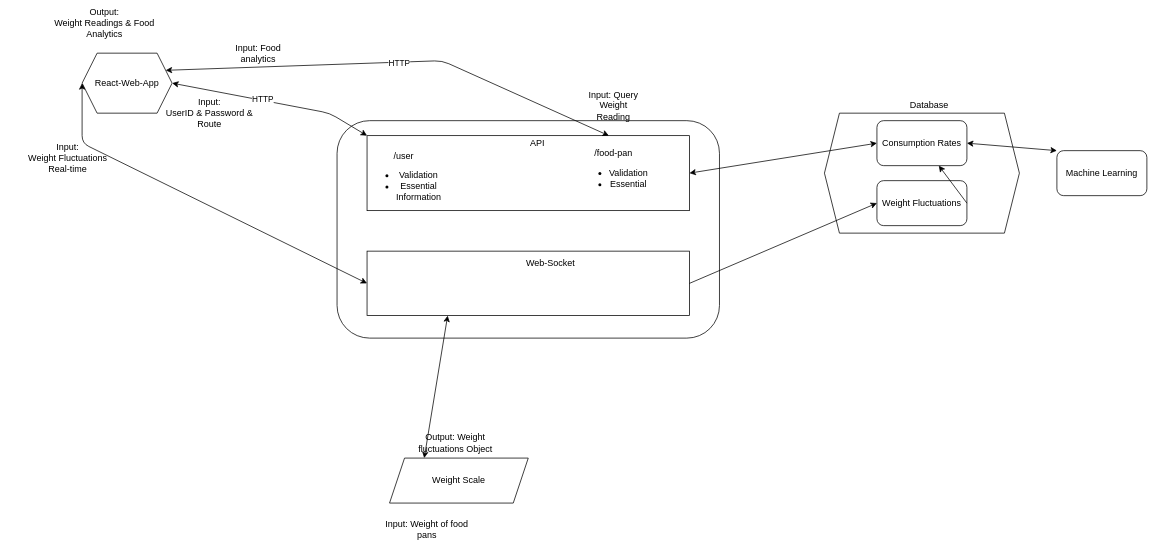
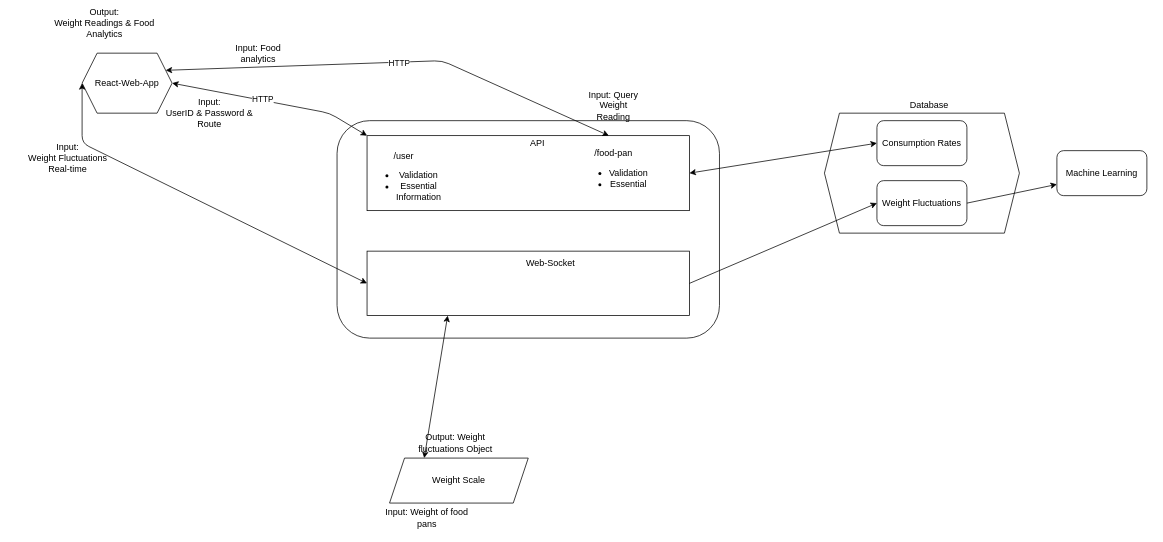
  <mxCell id="0" />
  <mxCell id="1" parent="0" />
  <mxCell id="2" value="React-Web-App" style="shape=hexagon;perimeter=hexagonPerimeter2;whiteSpace=wrap;html=1;fixedSize=1;" parent="1" vertex="1"><mxGeometry x="109" y="70" width="120" height="80" as="geometry" /></mxCell>
  <mxCell id="3" value="" style="rounded=1;whiteSpace=wrap;html=1;" parent="1" vertex="1"><mxGeometry x="449" y="160" width="510" height="290" as="geometry" /></mxCell>
  <mxCell id="4" value="" style="endArrow=classic;startArrow=classic;html=1;exitX=0.25;exitY=0;exitDx=0;exitDy=0;entryX=0.25;entryY=1;entryDx=0;entryDy=0;" parent="1" source="5" target="15" edge="1"><mxGeometry width="50" height="50" relative="1" as="geometry"><mxPoint x="428" y="440" as="sourcePoint" /><mxPoint x="548" y="453" as="targetPoint" /></mxGeometry></mxCell>
  <mxCell id="5" value="Weight Scale" style="shape=parallelogram;perimeter=parallelogramPerimeter;whiteSpace=wrap;html=1;fixedSize=1;" parent="1" vertex="1"><mxGeometry x="519" y="610" width="185" height="60" as="geometry" /></mxCell>
- <mxCell id="6" value="Input: Weight of food pans" style="text;html=1;strokeColor=none;fillColor=none;align=center;verticalAlign=middle;whiteSpace=wrap;rounded=0;" parent="1" vertex="1"><mxGeometry x="499" y="695" width="140" height="20" as="geometry" /></mxCell>
+ <mxCell id="6" value="Input: Weight of food pans" style="text;html=1;strokeColor=none;fillColor=none;align=center;verticalAlign=middle;whiteSpace=wrap;rounded=0;" parent="1" vertex="1"><mxGeometry x="499" y="680" width="140" height="20" as="geometry" /></mxCell>
  <mxCell id="7" value="Output: Weight fluctuations Object" style="text;html=1;strokeColor=none;fillColor=none;align=center;verticalAlign=middle;whiteSpace=wrap;rounded=0;" parent="1" vertex="1"><mxGeometry x="536.5" y="580" width="140" height="20" as="geometry" /></mxCell>
  <mxCell id="8" value="&lt;div&gt;Output: &lt;br&gt;&lt;/div&gt;&lt;div&gt;Weight Readings &amp;amp; Food Analytics&lt;br&gt;&lt;/div&gt;" style="text;html=1;strokeColor=none;fillColor=none;align=center;verticalAlign=middle;whiteSpace=wrap;rounded=0;" parent="1" vertex="1"><mxGeometry y="20" width="140" height="20" as="geometry" x="69" /></mxCell>
  <mxCell id="9" value="&lt;div&gt;Input:&lt;/div&gt;&lt;div&gt;UserID &amp;amp; Password &amp;amp; Route&lt;br&gt;&lt;/div&gt;" style="text;html=1;strokeColor=none;fillColor=none;align=center;verticalAlign=middle;whiteSpace=wrap;rounded=0;" parent="1" vertex="1"><mxGeometry x="209" y="140" width="140" height="20" as="geometry" /></mxCell>
  <mxCell id="10" value="" style="rounded=0;whiteSpace=wrap;html=1;" parent="1" vertex="1"><mxGeometry x="489" y="180" width="430" height="100" as="geometry" /></mxCell>
  <mxCell id="11" value="API" style="text;html=1;strokeColor=none;fillColor=none;align=center;verticalAlign=middle;whiteSpace=wrap;rounded=0;" parent="1" vertex="1"><mxGeometry x="669" y="180" width="95" height="20" as="geometry" /></mxCell>
  <mxCell id="12" value="&lt;div&gt;/user&lt;/div&gt;&lt;div&gt;&lt;ul&gt;&lt;li&gt;Validation&lt;/li&gt;&lt;li&gt;Essential Information&lt;br&gt;&lt;/li&gt;&lt;/ul&gt;&lt;/div&gt;" style="text;html=1;strokeColor=none;fillColor=none;align=center;verticalAlign=middle;whiteSpace=wrap;rounded=0;" parent="1" vertex="1"><mxGeometry x="519" y="230" width="37.5" height="20" as="geometry" /></mxCell>
  <mxCell id="13" value="&lt;div&gt;/food-pan&lt;/div&gt;&lt;div&gt;&lt;ul&gt;&lt;li&gt;Validation&lt;/li&gt;&lt;li&gt;Essential&lt;br&gt;&lt;/li&gt;&lt;/ul&gt;&lt;/div&gt;" style="text;html=1;strokeColor=none;fillColor=none;align=center;verticalAlign=middle;whiteSpace=wrap;rounded=0;" parent="1" vertex="1"><mxGeometry x="799" y="220" width="37.5" height="20" as="geometry" /></mxCell>
  <mxCell id="14" value="" style="endArrow=classic;startArrow=classic;html=1;entryX=0;entryY=0.5;entryDx=0;entryDy=0;exitX=0;exitY=0.5;exitDx=0;exitDy=0;" parent="1" source="15" target="2" edge="1"><mxGeometry width="50" height="50" relative="1" as="geometry"><mxPoint x="139" y="290" as="sourcePoint" /><mxPoint x="189" y="240" as="targetPoint" /><Array as="points"><mxPoint x="109" y="190" /></Array></mxGeometry></mxCell>
  <mxCell id="15" value="" style="rounded=0;whiteSpace=wrap;html=1;" parent="1" vertex="1"><mxGeometry x="489" y="334" width="430" height="86" as="geometry" /></mxCell>
  <mxCell id="16" value="Web-Socket" style="text;html=1;strokeColor=none;fillColor=none;align=center;verticalAlign=middle;whiteSpace=wrap;rounded=0;" parent="1" vertex="1"><mxGeometry x="699" y="340" width="70" height="20" as="geometry" /></mxCell>
  <mxCell id="17" value="&lt;div&gt;Input: &lt;br&gt;&lt;/div&gt;&lt;div&gt;Weight Fluctuations&lt;br&gt;&lt;/div&gt;&lt;div&gt;Real-time&lt;br&gt;&lt;/div&gt;" style="text;html=1;strokeColor=none;fillColor=none;align=center;verticalAlign=middle;whiteSpace=wrap;rounded=0;" vertex="1" parent="1"><mxGeometry x="20" y="200" width="140" height="20" as="geometry" /></mxCell>
  <mxCell id="18" value="" style="shape=hexagon;perimeter=hexagonPerimeter2;whiteSpace=wrap;html=1;fixedSize=1;" vertex="1" parent="1"><mxGeometry x="1099" y="150" width="260" height="160" as="geometry" /></mxCell>
  <mxCell id="19" value="Weight Fluctuations" style="rounded=1;whiteSpace=wrap;html=1;" vertex="1" parent="1"><mxGeometry x="1169" y="240" width="120" height="60" as="geometry" /></mxCell>
  <mxCell id="20" value="Consumption Rates" style="rounded=1;whiteSpace=wrap;html=1;" vertex="1" parent="1"><mxGeometry x="1169" y="160" width="120" height="60" as="geometry" /></mxCell>
  <mxCell id="21" value="Machine Learning" style="rounded=1;whiteSpace=wrap;html=1;" vertex="1" parent="1"><mxGeometry x="1409" y="200" width="120" height="60" as="geometry" /></mxCell>
  <mxCell id="22" value="" style="endArrow=classic;startArrow=classic;html=1;entryX=0;entryY=0.5;entryDx=0;entryDy=0;exitX=1;exitY=0.5;exitDx=0;exitDy=0;" edge="1" parent="1" source="10" target="20"><mxGeometry width="50" height="50" relative="1" as="geometry"><mxPoint x="1019" y="210" as="sourcePoint" /><mxPoint x="1099" y="230" as="targetPoint" /></mxGeometry></mxCell>
  <mxCell id="23" value="" style="endArrow=classic;startArrow=classic;html=1;entryX=1;entryY=0.5;entryDx=0;entryDy=0;exitX=0;exitY=0;exitDx=0;exitDy=0;" parent="1" source="10" target="2" edge="1"><mxGeometry width="50" height="50" relative="1" as="geometry"><mxPoint x="329" y="120" as="sourcePoint" /><mxPoint x="269" y="90" as="targetPoint" /><Array as="points"><mxPoint x="439" y="150" /></Array></mxGeometry></mxCell>
  <mxCell id="24" value="HTTP" style="edgeLabel;html=1;align=center;verticalAlign=middle;resizable=0;points=[];" parent="23" vertex="1" connectable="0"><mxGeometry x="0.105" y="-1" relative="1" as="geometry"><mxPoint as="offset" /></mxGeometry></mxCell>
- <mxCell id="25" value="" style="endArrow=classic;html=1;exitX=1;exitY=0.5;exitDx=0;exitDy=0;" edge="1" parent="1" source="19" target="20"><mxGeometry width="50" height="50" relative="1" as="geometry"><mxPoint x="1309" y="120" as="sourcePoint" /><mxPoint x="1359" y="70" as="targetPoint" /></mxGeometry></mxCell>
+ <mxCell id="25" value="" style="endArrow=classic;html=1;exitX=1;exitY=0.5;exitDx=0;exitDy=0;entryX=0;entryY=0.75;entryDx=0;entryDy=0;" edge="1" parent="1" source="19" target="21"><mxGeometry width="50" height="50" relative="1" as="geometry"><mxPoint x="1309" y="120" as="sourcePoint" /><mxPoint x="1359" y="70" as="targetPoint" /></mxGeometry></mxCell>
  <mxCell id="26" value="Database" style="text;html=1;strokeColor=none;fillColor=none;align=center;verticalAlign=middle;whiteSpace=wrap;rounded=0;" vertex="1" parent="1"><mxGeometry x="1219" y="130" width="40" height="20" as="geometry" /></mxCell>
- <mxCell id="27" value="" style="endArrow=classic;startArrow=classic;html=1;exitX=1;exitY=0.5;exitDx=0;exitDy=0;entryX=0;entryY=0;entryDx=0;entryDy=0;" edge="1" parent="1" source="20" target="21"><mxGeometry width="50" height="50" relative="1" as="geometry"><mxPoint x="1389" y="160" as="sourcePoint" /><mxPoint x="1439" y="110" as="targetPoint" /></mxGeometry></mxCell>
  <mxCell id="28" value="" style="endArrow=classic;html=1;exitX=1;exitY=0.5;exitDx=0;exitDy=0;entryX=0;entryY=0.5;entryDx=0;entryDy=0;" edge="1" parent="1" source="15" target="19"><mxGeometry width="50" height="50" relative="1" as="geometry"><mxPoint x="1019" y="390" as="sourcePoint" /><mxPoint x="1069" y="340" as="targetPoint" /></mxGeometry></mxCell>
  <mxCell id="29" value="" style="endArrow=classic;startArrow=classic;html=1;exitX=1;exitY=0.25;exitDx=0;exitDy=0;entryX=0.75;entryY=0;entryDx=0;entryDy=0;" edge="1" parent="1" source="2" target="10"><mxGeometry width="50" height="50" relative="1" as="geometry"><mxPoint x="409" y="70" as="sourcePoint" /><mxPoint x="459" y="20" as="targetPoint" /><Array as="points"><mxPoint x="589" y="80" /></Array></mxGeometry></mxCell>
  <mxCell id="30" value="HTTP" style="edgeLabel;html=1;align=center;verticalAlign=middle;resizable=0;points=[];" vertex="1" connectable="0" parent="29"><mxGeometry x="0.015" y="-1" relative="1" as="geometry"><mxPoint as="offset" /></mxGeometry></mxCell>
  <mxCell id="31" value="Input: Food analytics" style="text;html=1;strokeColor=none;fillColor=none;align=center;verticalAlign=middle;whiteSpace=wrap;rounded=0;" vertex="1" parent="1"><mxGeometry x="309" y="60" width="70" height="20" as="geometry" /></mxCell>
  <mxCell id="32" value="Input: Query Weight Reading" style="text;html=1;strokeColor=none;fillColor=none;align=center;verticalAlign=middle;whiteSpace=wrap;rounded=0;" vertex="1" parent="1"><mxGeometry x="781.75" y="130" width="72" height="20" as="geometry" /></mxCell>
